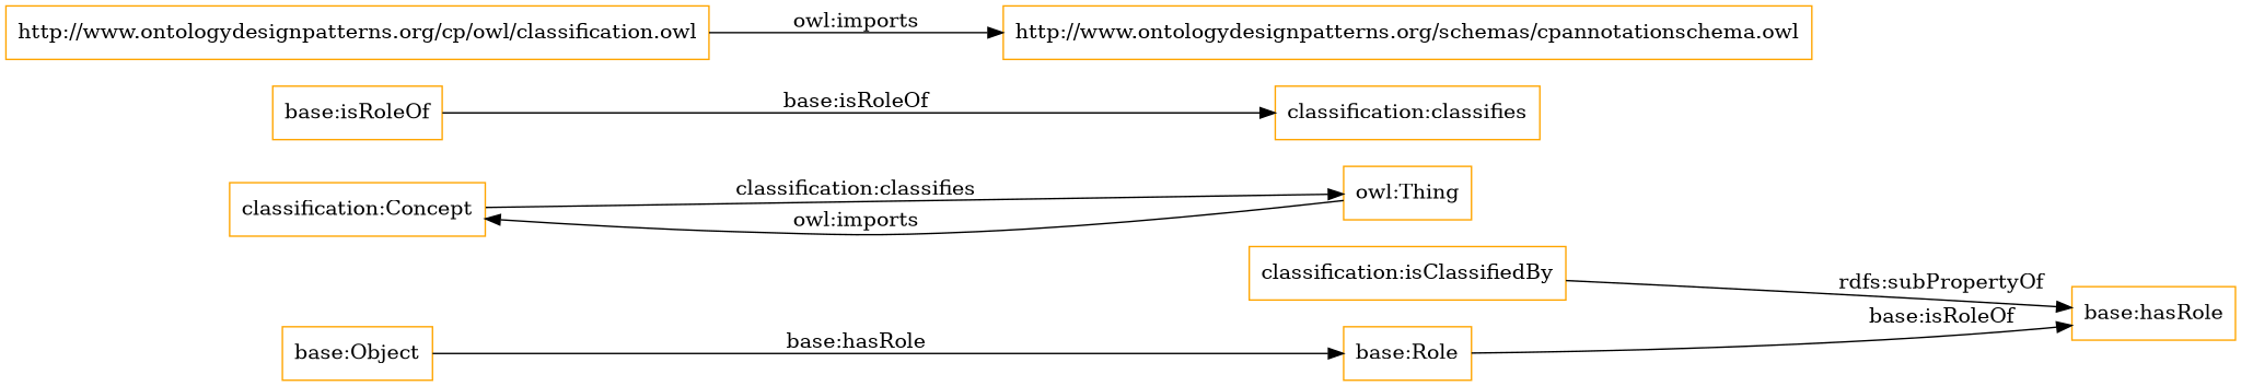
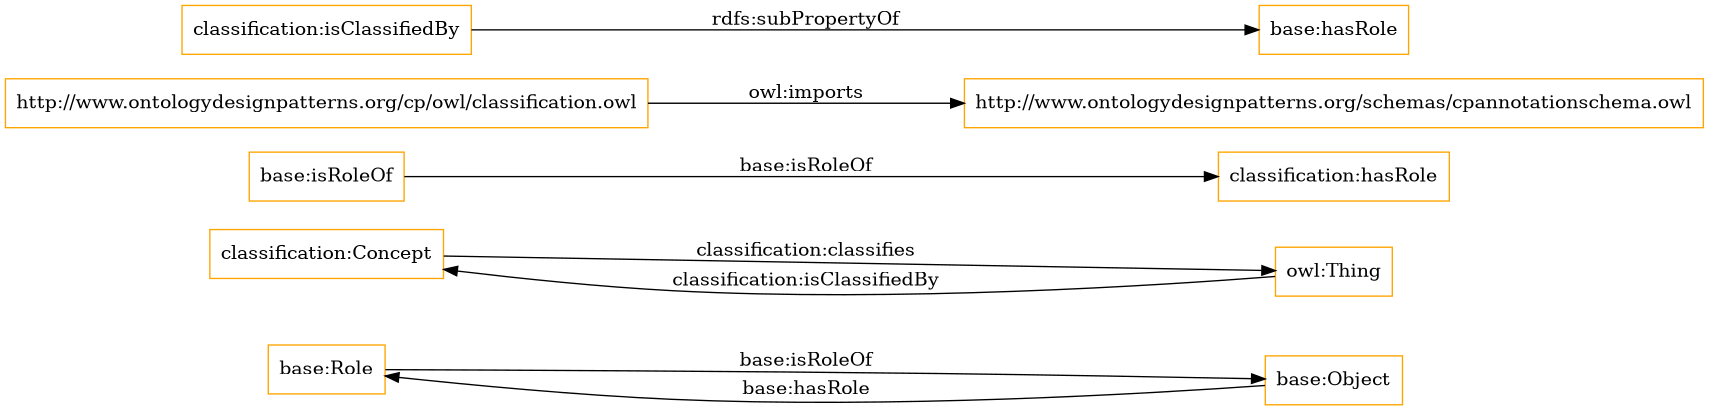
  digraph {
    rankdir=LR
    node [color=orange shape=rectangle]
    "base:Role"
    "base:Object"
    "classification:Concept"
    "owl:Thing"
    "base:isRoleOf"
-   "classification:classifies"
+   "classification:classifies" [label="classification:hasRole"]
    "http://www.ontologydesignpatterns.org/cp/owl/classification.owl"
    "http://www.ontologydesignpatterns.org/schemas/cpannotationschema.owl"
    "classification:isClassifiedBy"
    "base:hasRole"
-   "base:Role" -> "base:hasRole" [label="base:isRoleOf"]
+   "base:Role" -> "base:Object" [label="base:isRoleOf"]
    "base:Object" -> "base:Role" [label="base:hasRole"]
    "classification:Concept" -> "owl:Thing" [label="classification:classifies"]
-   "owl:Thing" -> "classification:Concept" [label="owl:imports"]
+   "owl:Thing" -> "classification:Concept" [label="classification:isClassifiedBy"]
    "base:isRoleOf" -> "classification:classifies" [label="base:isRoleOf"]
    "http://www.ontologydesignpatterns.org/cp/owl/classification.owl" -> "http://www.ontologydesignpatterns.org/schemas/cpannotationschema.owl" [label="owl:imports"]
    "classification:isClassifiedBy" -> "base:hasRole" [label="rdfs:subPropertyOf"]
  }
